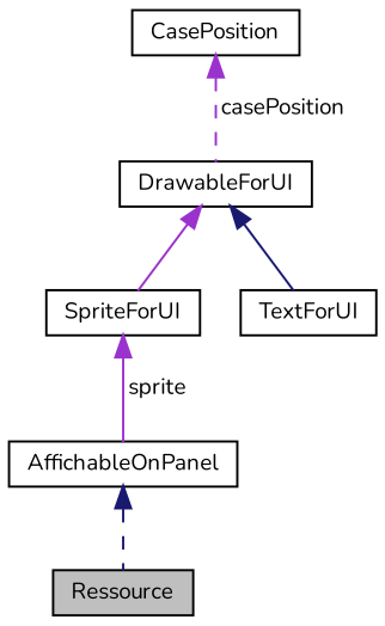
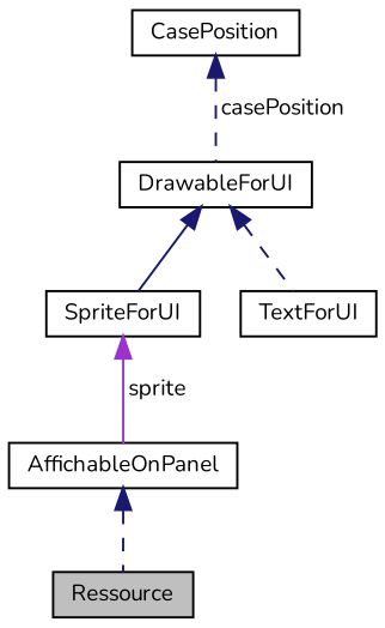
  digraph {
    fontname=Nunito
    node [color=black fillcolor=white fontname=Nunito fontsize=10 shape=record style=filled]
    edge [color=midnightblue dir=back fontname=Nunito fontsize=10 labelfontname=Helvetica labelfontsize=10 style=solid]
    n1 [fillcolor=grey75 fontcolor=black height=0.2 label=Ressource width=0.4]
    n2 [height=0.2 label=AffichableOnPanel width=0.4]
    n3 [height=0.2 label=SpriteForUI width=0.4]
    n4 [height=0.2 label=DrawableForUI width=0.4]
    n5 [height=0.2 label=TextForUI width=0.4]
    n6 [height=0.2 label=CasePosition width=0.4]
    n2 -> n1 [style=dashed]
    n3 -> n2 [color=darkorchid3 label=" sprite"]
-   n4 -> n3 [color=darkorchid3]
-   n4 -> n5
-   n6 -> n4 [color=darkorchid3 label=" casePosition" style=dashed]
+   n4 -> n3
+   n4 -> n5 [style=dashed]
+   n6 -> n4 [label=" casePosition" style=dashed]
  }
